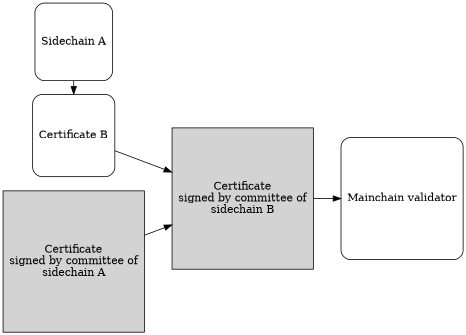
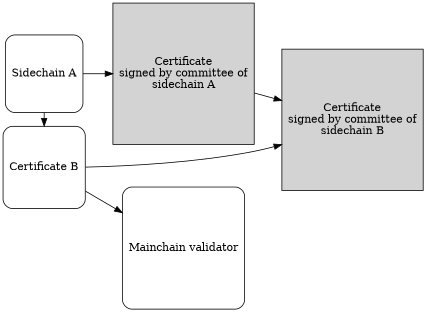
  digraph {
    rankdir=LR
    node [shape=square style=rounded]
    n1 [label="Sidechain A"]
    n2 [label="Certificate B"]
    n3 [label="Certificate\nsigned by committee of\nsidechain A" style=filled]
    n4 [label="Certificate\nsigned by committee of\nsidechain B" style=filled]
    n5 [label="Mainchain validator"]
    subgraph sub_1 {
      rank=same
      n1
      n2
    }
    n1 -> n2
+   n1 -> n3
    n2 -> n4
    n3 -> n4
-   n4 -> n5
+   n2 -> n5
  }
